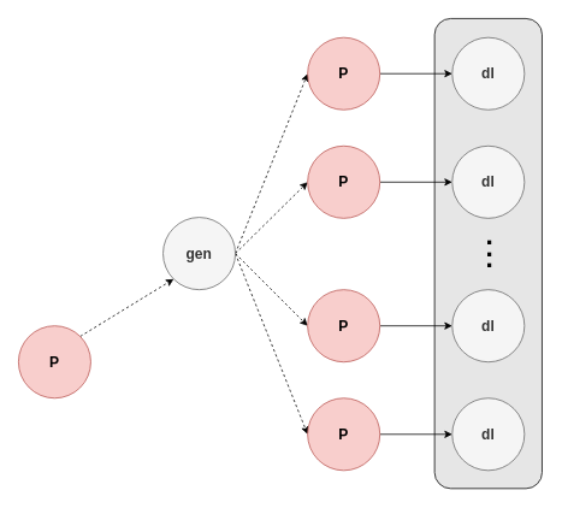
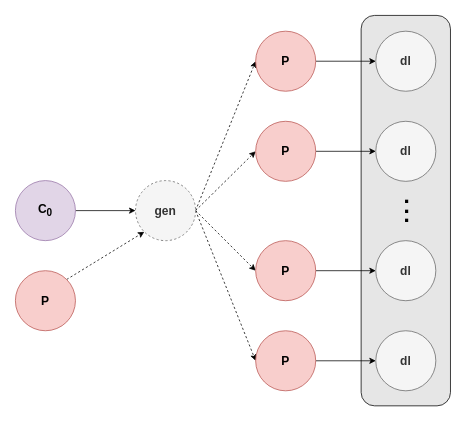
  <mxCell id="0" />
  <mxCell id="1" parent="0" />
  <mxCell id="2" value="" style="rounded=1;whiteSpace=wrap;html=1;fillColor=#E6E6E6;" parent="1" vertex="1"><mxGeometry x="480.5" y="20" width="119" height="520" as="geometry" /></mxCell>
  <mxCell id="3" style="rounded=0;orthogonalLoop=1;jettySize=auto;html=1;exitX=1;exitY=0.5;exitDx=0;exitDy=0;entryX=0;entryY=0.5;entryDx=0;entryDy=0;dashed=1;" parent="1" source="7" target="10" edge="1"><mxGeometry relative="1" as="geometry" /></mxCell>
  <mxCell id="4" style="rounded=0;orthogonalLoop=1;jettySize=auto;html=1;exitX=1;exitY=0.5;exitDx=0;exitDy=0;entryX=0;entryY=0.5;entryDx=0;entryDy=0;dashed=1;" edge="1" parent="1" source="7" target="18"><mxGeometry relative="1" as="geometry" /></mxCell>
  <mxCell id="5" style="edgeStyle=none;rounded=0;orthogonalLoop=1;jettySize=auto;html=1;exitX=1;exitY=0.5;exitDx=0;exitDy=0;entryX=0;entryY=0.5;entryDx=0;entryDy=0;dashed=1;" edge="1" parent="1" source="7" target="20"><mxGeometry relative="1" as="geometry" /></mxCell>
  <mxCell id="6" style="edgeStyle=none;rounded=0;orthogonalLoop=1;jettySize=auto;html=1;exitX=1;exitY=0.5;exitDx=0;exitDy=0;entryX=0;entryY=0.5;entryDx=0;entryDy=0;dashed=1;" edge="1" parent="1" source="7" target="22"><mxGeometry relative="1" as="geometry" /></mxCell>
- <mxCell id="7" value="&lt;font size=&quot;3&quot;&gt;&lt;b&gt;gen&lt;/b&gt;&lt;/font&gt;" style="ellipse;whiteSpace=wrap;html=1;fillColor=#f5f5f5;strokeColor=#666666;fontColor=#333333;" parent="1" vertex="1"><mxGeometry x="180" y="240" width="80" height="80" as="geometry" /></mxCell>
+ <mxCell id="7" value="&lt;font size=&quot;3&quot;&gt;&lt;b&gt;gen&lt;/b&gt;&lt;/font&gt;" style="ellipse;whiteSpace=wrap;html=1;fillColor=#f5f5f5;strokeColor=#666666;fontColor=#333333;dashed=1;" parent="1" vertex="1"><mxGeometry x="180" y="240" width="80" height="80" as="geometry" /></mxCell>
+ <mxCell id="8" value="" style="endArrow=classic;html=1;rounded=0;fontSize=16;exitX=1;exitY=0.5;exitDx=0;exitDy=0;entryX=0;entryY=0.5;entryDx=0;entryDy=0;" parent="1" source="11" target="7" edge="1"><mxGeometry width="50" height="50" relative="1" as="geometry"><mxPoint x="140" y="280" as="sourcePoint" /><mxPoint x="140" y="280" as="targetPoint" /></mxGeometry></mxCell>
  <mxCell id="9" style="edgeStyle=none;rounded=0;orthogonalLoop=1;jettySize=auto;html=1;exitX=1;exitY=0.5;exitDx=0;exitDy=0;fontSize=16;entryX=0;entryY=0.5;entryDx=0;entryDy=0;" parent="1" source="10" target="12" edge="1"><mxGeometry relative="1" as="geometry"><mxPoint x="500" y="120" as="targetPoint" /></mxGeometry></mxCell>
  <mxCell id="10" value="&lt;font size=&quot;3&quot;&gt;&lt;b&gt;P&lt;/b&gt;&lt;/font&gt;" style="ellipse;whiteSpace=wrap;html=1;fillColor=#f8cecc;strokeColor=#b85450;" parent="1" vertex="1"><mxGeometry x="340" y="41" width="80" height="80" as="geometry" /></mxCell>
+ <mxCell id="11" value="&lt;font size=&quot;3&quot;&gt;&lt;b&gt;C&lt;sub&gt;0&lt;/sub&gt;&lt;/b&gt;&lt;/font&gt;" style="ellipse;whiteSpace=wrap;html=1;fillColor=#e1d5e7;strokeColor=#9673a6;" parent="1" vertex="1"><mxGeometry x="20" y="240" width="80" height="80" as="geometry" /></mxCell>
  <mxCell id="12" value="&lt;font size=&quot;3&quot;&gt;&lt;b&gt;dl&lt;/b&gt;&lt;/font&gt;" style="ellipse;whiteSpace=wrap;html=1;fillColor=#f5f5f5;strokeColor=#666666;fontColor=#333333;" parent="1" vertex="1"><mxGeometry x="500" y="41" width="80" height="80" as="geometry" /></mxCell>
  <mxCell id="13" value="&lt;font size=&quot;3&quot;&gt;&lt;b&gt;dl&lt;/b&gt;&lt;/font&gt;" style="ellipse;whiteSpace=wrap;html=1;fillColor=#f5f5f5;strokeColor=#666666;fontColor=#333333;" parent="1" vertex="1"><mxGeometry x="500" y="161" width="80" height="80" as="geometry" /></mxCell>
  <mxCell id="14" value="&lt;font size=&quot;3&quot;&gt;&lt;b&gt;dl&lt;/b&gt;&lt;/font&gt;" style="ellipse;whiteSpace=wrap;html=1;fillColor=#f5f5f5;strokeColor=#666666;fontColor=#333333;" parent="1" vertex="1"><mxGeometry x="500" y="320" width="80" height="80" as="geometry" /></mxCell>
  <mxCell id="15" value="&lt;font size=&quot;3&quot;&gt;&lt;b&gt;dl&lt;/b&gt;&lt;/font&gt;" style="ellipse;whiteSpace=wrap;html=1;fillColor=#f5f5f5;strokeColor=#666666;fontColor=#333333;" parent="1" vertex="1"><mxGeometry x="500" y="440" width="80" height="80" as="geometry" /></mxCell>
  <mxCell id="16" value="&lt;p style=&quot;line-height: 0.4;&quot;&gt;&lt;b&gt;.&lt;br&gt;.&lt;br&gt;.&lt;/b&gt;&lt;/p&gt;" style="text;html=1;align=center;verticalAlign=middle;resizable=0;points=[];autosize=1;strokeColor=none;fillColor=none;fontSize=30;" parent="1" vertex="1"><mxGeometry x="526" y="217" width="30" height="110" as="geometry" /></mxCell>
  <mxCell id="17" value="" style="edgeStyle=orthogonalEdgeStyle;rounded=0;orthogonalLoop=1;jettySize=auto;html=1;entryX=0;entryY=0.5;entryDx=0;entryDy=0;" edge="1" parent="1" source="18" target="13"><mxGeometry relative="1" as="geometry" /></mxCell>
  <mxCell id="18" value="&lt;font size=&quot;3&quot;&gt;&lt;b&gt;P&lt;/b&gt;&lt;/font&gt;" style="ellipse;whiteSpace=wrap;html=1;fillColor=#f8cecc;strokeColor=#b85450;" vertex="1" parent="1"><mxGeometry x="340" y="161" width="80" height="80" as="geometry" /></mxCell>
  <mxCell id="19" style="edgeStyle=orthogonalEdgeStyle;rounded=0;orthogonalLoop=1;jettySize=auto;html=1;exitX=1;exitY=0.5;exitDx=0;exitDy=0;entryX=0;entryY=0.5;entryDx=0;entryDy=0;" edge="1" parent="1" source="20" target="14"><mxGeometry relative="1" as="geometry" /></mxCell>
  <mxCell id="20" value="&lt;font size=&quot;3&quot;&gt;&lt;b&gt;P&lt;/b&gt;&lt;/font&gt;" style="ellipse;whiteSpace=wrap;html=1;fillColor=#f8cecc;strokeColor=#b85450;" vertex="1" parent="1"><mxGeometry x="340" y="320" width="80" height="80" as="geometry" /></mxCell>
  <mxCell id="21" style="edgeStyle=orthogonalEdgeStyle;rounded=0;orthogonalLoop=1;jettySize=auto;html=1;exitX=1;exitY=0.5;exitDx=0;exitDy=0;entryX=0;entryY=0.5;entryDx=0;entryDy=0;" edge="1" parent="1" source="22" target="15"><mxGeometry relative="1" as="geometry" /></mxCell>
  <mxCell id="22" value="&lt;font size=&quot;3&quot;&gt;&lt;b&gt;P&lt;/b&gt;&lt;/font&gt;" style="ellipse;whiteSpace=wrap;html=1;fillColor=#f8cecc;strokeColor=#b85450;" vertex="1" parent="1"><mxGeometry x="340" y="440" width="80" height="80" as="geometry" /></mxCell>
  <mxCell id="23" style="edgeStyle=none;rounded=0;orthogonalLoop=1;jettySize=auto;html=1;exitX=1;exitY=0;exitDx=0;exitDy=0;entryX=0;entryY=1;entryDx=0;entryDy=0;dashed=1;" edge="1" parent="1" source="24" target="7"><mxGeometry relative="1" as="geometry" /></mxCell>
  <mxCell id="24" value="&lt;font size=&quot;3&quot;&gt;&lt;b&gt;P&lt;/b&gt;&lt;/font&gt;" style="ellipse;whiteSpace=wrap;html=1;fillColor=#f8cecc;strokeColor=#b85450;" vertex="1" parent="1"><mxGeometry x="20" y="360" width="80" height="80" as="geometry" /></mxCell>
